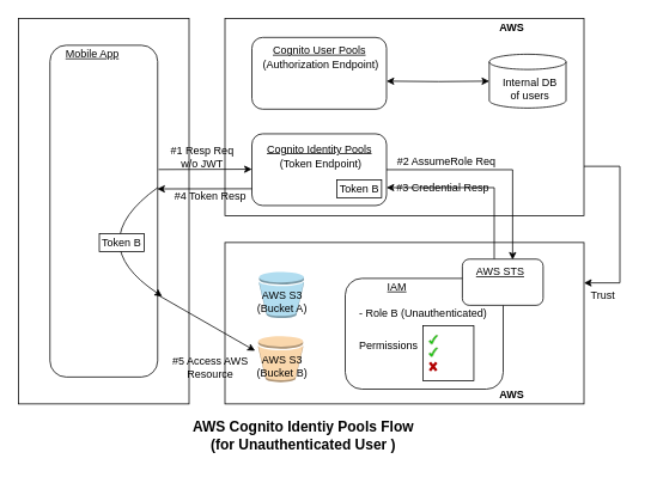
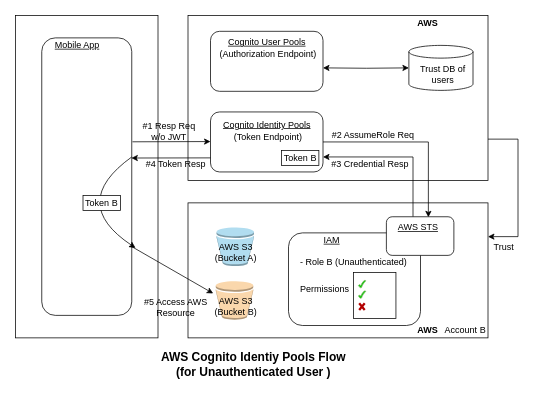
  <mxCell id="0" />
  <mxCell id="1" parent="0" />
  <mxCell id="2" value="" style="rounded=0;whiteSpace=wrap;html=1;" parent="1" vertex="1"><mxGeometry x="20" y="20" width="190" height="430" as="geometry" /></mxCell>
  <mxCell id="3" value="" style="rounded=1;whiteSpace=wrap;html=1;" parent="1" vertex="1"><mxGeometry x="55" y="50" width="120" height="370" as="geometry" /></mxCell>
  <mxCell id="4" value="Mobile App" style="text;html=1;strokeColor=none;fillColor=none;align=center;verticalAlign=middle;whiteSpace=wrap;rounded=0;fontStyle=4" parent="1" vertex="1"><mxGeometry x="65" y="50" width="75" height="20" as="geometry" /></mxCell>
  <mxCell id="5" style="edgeStyle=orthogonalEdgeStyle;rounded=0;orthogonalLoop=1;jettySize=auto;html=1;exitX=1;exitY=0.75;exitDx=0;exitDy=0;entryX=1;entryY=0.25;entryDx=0;entryDy=0;startArrow=none;startFill=0;" parent="1" source="6" target="10" edge="1"><mxGeometry relative="1" as="geometry"><Array as="points"><mxPoint x="690" y="185" /><mxPoint x="690" y="315" /></Array></mxGeometry></mxCell>
  <mxCell id="6" value="" style="rounded=0;whiteSpace=wrap;html=1;" parent="1" vertex="1"><mxGeometry x="250" y="20" width="400" height="220" as="geometry" /></mxCell>
  <mxCell id="7" value="AWS" style="text;html=1;strokeColor=none;fillColor=none;align=center;verticalAlign=middle;whiteSpace=wrap;rounded=0;fontStyle=1" parent="1" vertex="1"><mxGeometry x="550" y="20" width="40" height="20" as="geometry" /></mxCell>
  <mxCell id="8" value="" style="rounded=1;whiteSpace=wrap;html=1;" parent="1" vertex="1"><mxGeometry x="280" y="148.75" width="150" height="80" as="geometry" /></mxCell>
  <mxCell id="9" value="Cognito Identity Pools" style="text;html=1;strokeColor=none;fillColor=none;align=center;verticalAlign=middle;whiteSpace=wrap;rounded=0;fontStyle=4" parent="1" vertex="1"><mxGeometry x="294.5" y="158.75" width="121" height="15" as="geometry" /></mxCell>
  <mxCell id="10" value="" style="rounded=0;whiteSpace=wrap;html=1;" parent="1" vertex="1"><mxGeometry x="250" y="270" width="400" height="180" as="geometry" /></mxCell>
  <mxCell id="11" value="AWS" style="text;html=1;strokeColor=none;fillColor=none;align=center;verticalAlign=middle;whiteSpace=wrap;rounded=0;fontStyle=1" parent="1" vertex="1"><mxGeometry x="550" y="430" width="40" height="20" as="geometry" /></mxCell>
  <mxCell id="12" value="&lt;font style=&quot;font-size: 16px;&quot;&gt;AWS Cognito Identiy Pools Flow&lt;br&gt;(for Unauthenticated User )&lt;br&gt;&lt;/font&gt;" style="text;html=1;strokeColor=none;fillColor=none;align=center;verticalAlign=middle;whiteSpace=wrap;rounded=0;fontStyle=1;strokeWidth=1;" parent="1" vertex="1"><mxGeometry x="174.5" y="460" width="324.5" height="50" as="geometry" /></mxCell>
  <mxCell id="13" style="edgeStyle=orthogonalEdgeStyle;rounded=0;orthogonalLoop=1;jettySize=auto;html=1;entryX=1;entryY=0.75;entryDx=0;entryDy=0;startArrow=none;startFill=0;endArrow=classic;endFill=1;" parent="1" target="8" edge="1"><mxGeometry relative="1" as="geometry"><mxPoint x="444.5" y="208.75" as="targetPoint" /><Array as="points"><mxPoint x="550" y="209" /></Array><mxPoint x="550" y="288.5" as="sourcePoint" /></mxGeometry></mxCell>
  <mxCell id="14" style="edgeStyle=orthogonalEdgeStyle;rounded=0;orthogonalLoop=1;jettySize=auto;html=1;entryX=0;entryY=0.5;entryDx=0;entryDy=0;entryPerimeter=0;startArrow=classic;startFill=1;endArrow=classic;endFill=1;" parent="1" target="18" edge="1"><mxGeometry relative="1" as="geometry"><mxPoint x="430" y="90" as="sourcePoint" /></mxGeometry></mxCell>
  <mxCell id="15" value="" style="rounded=1;whiteSpace=wrap;html=1;" parent="1" vertex="1"><mxGeometry x="280" y="41.25" width="150" height="80" as="geometry" /></mxCell>
  <mxCell id="16" value="Cognito User Pools" style="text;html=1;strokeColor=none;fillColor=none;align=center;verticalAlign=middle;whiteSpace=wrap;rounded=0;fontStyle=4" parent="1" vertex="1"><mxGeometry x="294.5" y="48.75" width="121" height="15" as="geometry" /></mxCell>
+ <mxCell id="17" value="Account B" style="text;html=1;strokeColor=none;fillColor=none;align=center;verticalAlign=middle;whiteSpace=wrap;rounded=0;" parent="1" vertex="1"><mxGeometry x="590" y="430" width="60" height="20" as="geometry" /></mxCell>
  <mxCell id="18" value="" style="shape=cylinder3;whiteSpace=wrap;html=1;boundedLbl=1;backgroundOutline=1;size=8.5;" parent="1" vertex="1"><mxGeometry x="544.5" y="60" width="85.5" height="60" as="geometry" /></mxCell>
  <mxCell id="19" value="Trust&amp;nbsp;" style="text;html=1;strokeColor=none;fillColor=none;align=center;verticalAlign=middle;whiteSpace=wrap;rounded=0;" parent="1" vertex="1"><mxGeometry x="642.74" y="318.5" width="60" height="20" as="geometry" /></mxCell>
  <mxCell id="20" value="" style="outlineConnect=0;dashed=0;verticalLabelPosition=bottom;verticalAlign=top;align=center;html=1;shape=mxgraph.aws3.bucket;fillColor=#fad7ac;strokeColor=#b46504;" parent="1" vertex="1"><mxGeometry x="287.01" y="374.25" width="50" height="51.5" as="geometry" /></mxCell>
  <mxCell id="21" value="" style="outlineConnect=0;dashed=0;verticalLabelPosition=bottom;verticalAlign=top;align=center;html=1;shape=mxgraph.aws3.bucket;fillColor=#b1ddf0;strokeColor=#10739e;" parent="1" vertex="1"><mxGeometry x="287.99" y="302.75" width="50" height="51.5" as="geometry" /></mxCell>
  <mxCell id="22" value="AWS S3&lt;br&gt;(Bucket B)" style="text;html=1;strokeColor=none;fillColor=none;align=center;verticalAlign=middle;whiteSpace=wrap;rounded=0;" parent="1" vertex="1"><mxGeometry x="271.02" y="390.75" width="85.99" height="35" as="geometry" /></mxCell>
  <mxCell id="23" value="AWS S3&lt;br&gt;(Bucket A)" style="text;html=1;strokeColor=none;fillColor=none;align=center;verticalAlign=middle;whiteSpace=wrap;rounded=0;" parent="1" vertex="1"><mxGeometry x="271" y="318.5" width="85.99" height="35" as="geometry" /></mxCell>
  <mxCell id="24" value="" style="endArrow=classic;html=1;rounded=0;exitX=1.008;exitY=0.086;exitDx=0;exitDy=0;exitPerimeter=0;" parent="1" edge="1"><mxGeometry width="50" height="50" relative="1" as="geometry"><mxPoint x="175.96" y="188.58" as="sourcePoint" /><mxPoint x="280" y="188.249" as="targetPoint" /></mxGeometry></mxCell>
  <mxCell id="25" value="" style="endArrow=classic;html=1;rounded=0;exitX=0;exitY=0.75;exitDx=0;exitDy=0;entryX=0.996;entryY=0.139;entryDx=0;entryDy=0;entryPerimeter=0;" parent="1" edge="1"><mxGeometry width="50" height="50" relative="1" as="geometry"><mxPoint x="280" y="210" as="sourcePoint" /><mxPoint x="174.52" y="210.18" as="targetPoint" /></mxGeometry></mxCell>
- <mxCell id="26" value="Internal DB of users" style="text;html=1;strokeColor=none;fillColor=none;align=center;verticalAlign=middle;whiteSpace=wrap;rounded=0;" parent="1" vertex="1"><mxGeometry x="554.5" y="83.75" width="70" height="30" as="geometry" /></mxCell>
+ <mxCell id="26" value="Trust DB of users" style="text;html=1;strokeColor=none;fillColor=none;align=center;verticalAlign=middle;whiteSpace=wrap;rounded=0;" parent="1" vertex="1"><mxGeometry x="554.5" y="83.75" width="70" height="30" as="geometry" /></mxCell>
  <mxCell id="27" value="#2 AssumeRole Req" style="text;html=1;strokeColor=none;fillColor=none;align=center;verticalAlign=middle;whiteSpace=wrap;rounded=0;" parent="1" vertex="1"><mxGeometry x="423.5" y="170" width="145.5" height="20" as="geometry" /></mxCell>
  <mxCell id="28" value="" style="group" parent="1" vertex="1" connectable="0"><mxGeometry x="374.5" y="200" width="50" height="20" as="geometry" /></mxCell>
  <mxCell id="29" value="" style="rounded=0;whiteSpace=wrap;html=1;" parent="28" vertex="1"><mxGeometry width="50" height="20" as="geometry" /></mxCell>
  <mxCell id="30" value="Token B" style="text;html=1;strokeColor=none;fillColor=none;align=center;verticalAlign=middle;whiteSpace=wrap;rounded=0;" parent="28" vertex="1"><mxGeometry width="50" height="20" as="geometry" /></mxCell>
- <mxCell id="31" value="#3 Credential Resp" style="text;html=1;strokeColor=none;fillColor=none;align=center;verticalAlign=middle;whiteSpace=wrap;rounded=0;" parent="1" vertex="1"><mxGeometry x="439.5" y="198.75" width="105.5" height="20" as="geometry" /></mxCell>
+ <mxCell id="31" value="#3 Credential Resp" style="text;html=1;strokeColor=none;fillColor=none;align=center;verticalAlign=middle;whiteSpace=wrap;rounded=0;" parent="1" vertex="1"><mxGeometry x="439.5" y="208.75" width="105.5" height="20" as="geometry" /></mxCell>
  <mxCell id="32" value="#4 Token Resp" style="text;html=1;strokeColor=none;fillColor=none;align=center;verticalAlign=middle;whiteSpace=wrap;rounded=0;" parent="1" vertex="1"><mxGeometry x="185.5" y="208.75" width="95.5" height="20" as="geometry" /></mxCell>
  <mxCell id="33" style="edgeStyle=orthogonalEdgeStyle;rounded=0;orthogonalLoop=1;jettySize=auto;html=1;exitX=1;exitY=0.5;exitDx=0;exitDy=0;entryX=0.622;entryY=0.013;entryDx=0;entryDy=0;startArrow=none;startFill=0;endArrow=classic;endFill=1;entryPerimeter=0;" parent="1" source="8" edge="1"><mxGeometry relative="1" as="geometry"><mxPoint x="444.5" y="188.75" as="sourcePoint" /><Array as="points"><mxPoint x="570" y="189" /></Array><mxPoint x="570.48" y="289.169" as="targetPoint" /></mxGeometry></mxCell>
  <mxCell id="34" value="" style="endArrow=classic;html=1;rounded=0;exitX=1.008;exitY=0.086;exitDx=0;exitDy=0;exitPerimeter=0;" parent="1" target="22" edge="1"><mxGeometry width="50" height="50" relative="1" as="geometry"><mxPoint x="175" y="328.33" as="sourcePoint" /><mxPoint x="279.04" y="327.999" as="targetPoint" /></mxGeometry></mxCell>
  <mxCell id="35" value="" style="curved=1;endArrow=classic;html=1;rounded=0;exitX=1.008;exitY=0.143;exitDx=0;exitDy=0;exitPerimeter=0;" parent="1" edge="1"><mxGeometry width="50" height="50" relative="1" as="geometry"><mxPoint x="175" y="208.75" as="sourcePoint" /><mxPoint x="180" y="330" as="targetPoint" /><Array as="points"><mxPoint x="90" y="270" /></Array></mxGeometry></mxCell>
  <mxCell id="36" value="" style="group" parent="1" vertex="1" connectable="0"><mxGeometry x="110" y="260" width="50" height="20" as="geometry" /></mxCell>
  <mxCell id="37" value="" style="rounded=0;whiteSpace=wrap;html=1;" parent="36" vertex="1"><mxGeometry width="50" height="20" as="geometry" /></mxCell>
  <mxCell id="38" value="Token B" style="text;html=1;strokeColor=none;fillColor=none;align=center;verticalAlign=middle;whiteSpace=wrap;rounded=0;" parent="36" vertex="1"><mxGeometry width="50" height="20" as="geometry" /></mxCell>
  <mxCell id="39" value="#5 Access AWS Resource" style="text;html=1;strokeColor=none;fillColor=none;align=center;verticalAlign=middle;whiteSpace=wrap;rounded=0;" parent="1" vertex="1"><mxGeometry x="185.5" y="391.5" width="95.5" height="34.25" as="geometry" /></mxCell>
  <mxCell id="40" value="#1 Resp Req&lt;br&gt;w/o JWT" style="text;html=1;align=center;verticalAlign=middle;whiteSpace=wrap;rounded=0;fillColor=none;" parent="1" vertex="1"><mxGeometry x="170" y="160" width="110" height="30" as="geometry" /></mxCell>
  <mxCell id="41" value="" style="rounded=1;whiteSpace=wrap;html=1;" vertex="1" parent="1"><mxGeometry x="384" y="310" width="176" height="123.5" as="geometry" /></mxCell>
  <mxCell id="42" value="IAM" style="text;html=1;strokeColor=none;fillColor=none;align=center;verticalAlign=middle;whiteSpace=wrap;rounded=0;fontStyle=4" vertex="1" parent="1"><mxGeometry x="414" y="312.75" width="56" height="15" as="geometry" /></mxCell>
  <mxCell id="43" value="Permissions" style="text;html=1;strokeColor=none;fillColor=none;align=center;verticalAlign=middle;whiteSpace=wrap;rounded=0;" vertex="1" parent="1"><mxGeometry x="394.25" y="370" width="76.5" height="30" as="geometry" /></mxCell>
  <mxCell id="44" value="" style="group" vertex="1" connectable="0" parent="1"><mxGeometry x="470.75" y="362.75" width="56.5" height="61.5" as="geometry" /></mxCell>
  <mxCell id="45" value="" style="rounded=0;whiteSpace=wrap;html=1;" vertex="1" parent="44"><mxGeometry width="56.5" height="61.5" as="geometry" /></mxCell>
  <mxCell id="46" value="" style="shape=umlDestroy;whiteSpace=wrap;html=1;strokeWidth=3;fillColor=#e51400;strokeColor=#B20000;fontColor=#ffffff;" vertex="1" parent="44"><mxGeometry x="7.5" y="41" width="7.38" height="9" as="geometry" /></mxCell>
  <mxCell id="47" value="" style="verticalLabelPosition=bottom;verticalAlign=top;html=1;shape=mxgraph.basic.tick;fillColor=#00CC00;strokeColor=#82b366;" vertex="1" parent="44"><mxGeometry x="6.5" y="10.5" width="9.75" height="10" as="geometry" /></mxCell>
  <mxCell id="48" value="" style="verticalLabelPosition=bottom;verticalAlign=top;html=1;shape=mxgraph.basic.tick;fillColor=#00CC00;strokeColor=#82b366;" vertex="1" parent="44"><mxGeometry x="6.5" y="24.5" width="9.75" height="10" as="geometry" /></mxCell>
  <mxCell id="49" value="- Role B (Unauthenticated)" style="text;html=1;strokeColor=none;fillColor=none;align=center;verticalAlign=middle;whiteSpace=wrap;rounded=0;" vertex="1" parent="1"><mxGeometry x="398" y="338.5" width="145.5" height="20" as="geometry" /></mxCell>
  <mxCell id="50" value="" style="rounded=1;whiteSpace=wrap;html=1;" vertex="1" parent="1"><mxGeometry x="514.5" y="288.5" width="90" height="51.5" as="geometry" /></mxCell>
  <mxCell id="51" value="AWS STS" style="text;html=1;strokeColor=none;fillColor=none;align=center;verticalAlign=middle;whiteSpace=wrap;rounded=0;fontStyle=4" vertex="1" parent="1"><mxGeometry x="527.25" y="295" width="60" height="15" as="geometry" /></mxCell>
  <mxCell id="52" value="(Authorization Endpoint)" style="text;html=1;align=center;verticalAlign=middle;whiteSpace=wrap;rounded=0;fillColor=none;" vertex="1" parent="1"><mxGeometry x="287.01" y="60" width="140" height="23.75" as="geometry" /></mxCell>
  <mxCell id="53" value="(Token Endpoint)" style="text;html=1;align=center;verticalAlign=middle;whiteSpace=wrap;rounded=0;fillColor=none;" vertex="1" parent="1"><mxGeometry x="307.88" y="170" width="98.25" height="23.75" as="geometry" /></mxCell>
